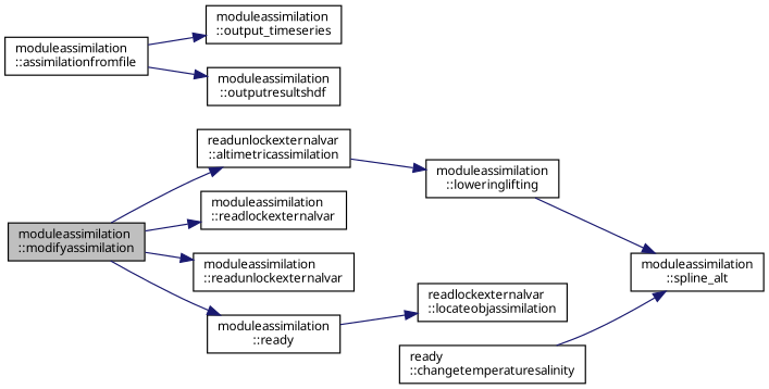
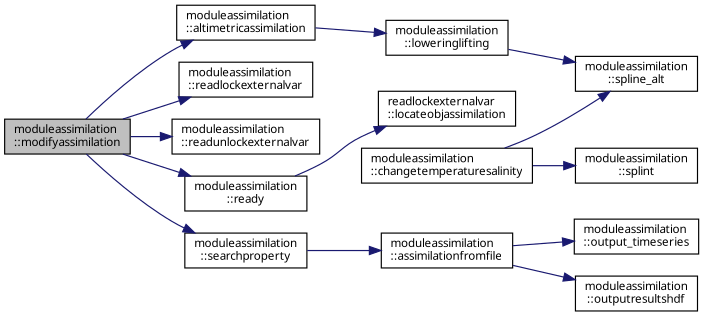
  digraph {
    fontname="Noto Sans"
    rankdir=LR
    node [color=black fillcolor=white fontname="Noto Sans" fontsize=10 shape=record style=filled]
    edge [color=midnightblue fontname="Noto Sans" fontsize=10 labelfontname=Helvetica labelfontsize=10 style=solid]
    n1 [fillcolor=grey75 fontcolor=black height=0.2 label="moduleassimilation\l::modifyassimilation" width=0.4]
-   n2 [height=0.2 label="readunlockexternalvar\l::altimetricassimilation" width=0.4]
+   n2 [height=0.2 label="moduleassimilation\l::altimetricassimilation" width=0.4]
    n3 [height=0.2 label="moduleassimilation\l::readlockexternalvar" width=0.4]
    n4 [height=0.2 label="moduleassimilation\l::readunlockexternalvar" width=0.4]
    n5 [height=0.2 label="moduleassimilation\l::ready" width=0.4]
+   n6 [height=0.2 label="moduleassimilation\l::searchproperty" width=0.4]
    n7 [height=0.2 label="moduleassimilation\l::loweringlifting" width=0.4]
    n8 [height=0.2 label="readlockexternalvar\l::locateobjassimilation" width=0.4]
    n9 [height=0.2 label="moduleassimilation\l::assimilationfromfile" width=0.4]
    n10 [height=0.2 label="moduleassimilation\l::spline_alt" width=0.4]
-   n11 [height=0.2 label="ready\l::changetemperaturesalinity" width=0.4]
+   n11 [height=0.2 label="moduleassimilation\l::changetemperaturesalinity" width=0.4]
+   n12 [height=0.2 label="moduleassimilation\l::splint" width=0.4]
    n13 [height=0.2 label="moduleassimilation\l::output_timeseries" width=0.4]
    n14 [height=0.2 label="moduleassimilation\l::outputresultshdf" width=0.4]
    n1 -> n2
    n1 -> n3
    n1 -> n4
    n1 -> n5
+   n1 -> n6
    n2 -> n7
    n5 -> n8
+   n6 -> n9
    n7 -> n10
    n9 -> n13
    n9 -> n14
    n11 -> n10
+   n11 -> n12
  }
